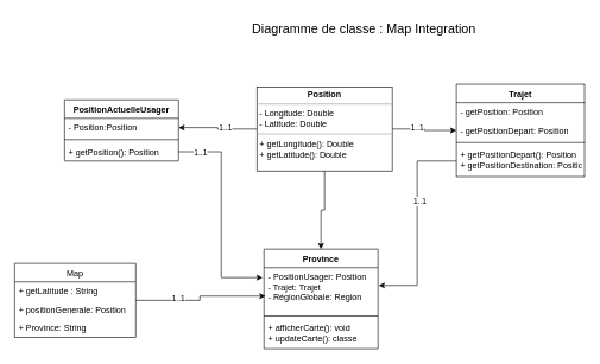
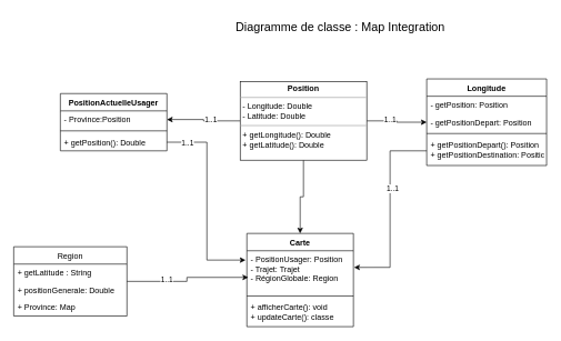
  <mxCell id="0" />
  <mxCell id="1" parent="0" />
  <mxCell id="2" value="PositionActuelleUsager" style="swimlane;fontStyle=1;align=center;verticalAlign=top;childLayout=stackLayout;horizontal=1;startSize=26;horizontalStack=0;resizeParent=1;resizeParentMax=0;resizeLast=0;collapsible=1;marginBottom=0;gradientColor=none;" vertex="1" parent="1"><mxGeometry x="90" y="140" width="160" height="86" as="geometry"><mxRectangle x="60" y="130" width="180" height="30" as="alternateBounds" /></mxGeometry></mxCell>
- <mxCell id="3" value="- Position:Position" style="text;strokeColor=none;fillColor=none;align=left;verticalAlign=top;spacingLeft=4;spacingRight=4;overflow=hidden;rotatable=0;points=[[0,0.5],[1,0.5]];portConstraint=eastwest;" vertex="1" parent="2"><mxGeometry y="26" width="160" height="26" as="geometry" /></mxCell>
+ <mxCell id="3" value="- Province:Position" style="text;strokeColor=none;fillColor=none;align=left;verticalAlign=top;spacingLeft=4;spacingRight=4;overflow=hidden;rotatable=0;points=[[0,0.5],[1,0.5]];portConstraint=eastwest;" vertex="1" parent="2"><mxGeometry y="26" width="160" height="26" as="geometry" /></mxCell>
  <mxCell id="4" value="" style="line;strokeWidth=1;fillColor=none;align=left;verticalAlign=middle;spacingTop=-1;spacingLeft=3;spacingRight=3;rotatable=0;labelPosition=right;points=[];portConstraint=eastwest;strokeColor=inherit;" vertex="1" parent="2"><mxGeometry y="52" width="160" height="8" as="geometry" /></mxCell>
- <mxCell id="5" value="+ getPosition(): Position" style="text;strokeColor=none;fillColor=none;align=left;verticalAlign=top;spacingLeft=4;spacingRight=4;overflow=hidden;rotatable=0;points=[[0,0.5],[1,0.5]];portConstraint=eastwest;" vertex="1" parent="2"><mxGeometry y="60" width="160" height="26" as="geometry" /></mxCell>
+ <mxCell id="5" value="+ getPosition(): Double" style="text;strokeColor=none;fillColor=none;align=left;verticalAlign=top;spacingLeft=4;spacingRight=4;overflow=hidden;rotatable=0;points=[[0,0.5],[1,0.5]];portConstraint=eastwest;" vertex="1" parent="2"><mxGeometry y="60" width="160" height="26" as="geometry" /></mxCell>
  <mxCell id="6" style="edgeStyle=orthogonalEdgeStyle;rounded=0;orthogonalLoop=1;jettySize=auto;html=1;exitX=0;exitY=0.5;exitDx=0;exitDy=0;entryX=1;entryY=0.5;entryDx=0;entryDy=0;" edge="1" parent="1" source="11" target="3"><mxGeometry relative="1" as="geometry" /></mxCell>
  <mxCell id="7" value="1..1" style="edgeLabel;html=1;align=center;verticalAlign=middle;resizable=0;points=[];" vertex="1" connectable="0" parent="6"><mxGeometry x="-0.196" y="-2" relative="1" as="geometry"><mxPoint as="offset" /></mxGeometry></mxCell>
  <mxCell id="8" style="edgeStyle=orthogonalEdgeStyle;rounded=0;orthogonalLoop=1;jettySize=auto;html=1;entryX=0;entryY=0.5;entryDx=0;entryDy=0;" edge="1" parent="1" source="11" target="12"><mxGeometry relative="1" as="geometry" /></mxCell>
  <mxCell id="9" value="1..1" style="edgeLabel;html=1;align=center;verticalAlign=middle;resizable=0;points=[];" vertex="1" connectable="0" parent="8"><mxGeometry x="-0.261" y="3" relative="1" as="geometry"><mxPoint as="offset" /></mxGeometry></mxCell>
  <mxCell id="10" style="edgeStyle=orthogonalEdgeStyle;rounded=0;orthogonalLoop=1;jettySize=auto;html=1;exitX=0.5;exitY=1;exitDx=0;exitDy=0;entryX=0.5;entryY=0;entryDx=0;entryDy=0;" edge="1" parent="1" source="11" target="17"><mxGeometry relative="1" as="geometry" /></mxCell>
  <mxCell id="11" value="&lt;p style=&quot;margin:0px;margin-top:4px;text-align:center;&quot;&gt;&lt;b&gt;Position&lt;/b&gt;&lt;br&gt;&lt;/p&gt;&lt;hr size=&quot;1&quot;&gt;&lt;p style=&quot;margin:0px;margin-left:4px;&quot;&gt;- Longitude: Double&lt;br&gt;- Latitude: Double&lt;/p&gt;&lt;hr size=&quot;1&quot;&gt;&lt;p style=&quot;margin:0px;margin-left:4px;&quot;&gt;+ getLongitude(): Double&lt;br&gt;+ getLatitude(): Double&lt;/p&gt;" style="verticalAlign=top;align=left;overflow=fill;fontSize=12;fontFamily=Helvetica;html=1;gradientColor=none;" vertex="1" parent="1"><mxGeometry x="360" y="122" width="190" height="118" as="geometry" /></mxCell>
- <mxCell id="12" value="Trajet" style="swimlane;fontStyle=1;align=center;verticalAlign=top;childLayout=stackLayout;horizontal=1;startSize=26;horizontalStack=0;resizeParent=1;resizeParentMax=0;resizeLast=0;collapsible=1;marginBottom=0;gradientColor=none;" vertex="1" parent="1"><mxGeometry x="640" y="118" width="180" height="130" as="geometry" /></mxCell>
+ <mxCell id="12" value="Longitude" style="swimlane;fontStyle=1;align=center;verticalAlign=top;childLayout=stackLayout;horizontal=1;startSize=26;horizontalStack=0;resizeParent=1;resizeParentMax=0;resizeLast=0;collapsible=1;marginBottom=0;gradientColor=none;" vertex="1" parent="1"><mxGeometry x="640" y="118" width="180" height="130" as="geometry" /></mxCell>
  <mxCell id="13" value="- getPosition: Position" style="text;strokeColor=none;fillColor=none;align=left;verticalAlign=top;spacingLeft=4;spacingRight=4;overflow=hidden;rotatable=0;points=[[0,0.5],[1,0.5]];portConstraint=eastwest;" vertex="1" parent="12"><mxGeometry y="26" width="180" height="26" as="geometry" /></mxCell>
  <mxCell id="14" value="- getPositionDepart: Position" style="text;strokeColor=none;fillColor=none;align=left;verticalAlign=top;spacingLeft=4;spacingRight=4;overflow=hidden;rotatable=0;points=[[0,0.5],[1,0.5]];portConstraint=eastwest;" vertex="1" parent="12"><mxGeometry y="52" width="180" height="26" as="geometry" /></mxCell>
  <mxCell id="15" value="" style="line;strokeWidth=1;fillColor=none;align=left;verticalAlign=middle;spacingTop=-1;spacingLeft=3;spacingRight=3;rotatable=0;labelPosition=right;points=[];portConstraint=eastwest;strokeColor=inherit;" vertex="1" parent="12"><mxGeometry y="78" width="180" height="8" as="geometry" /></mxCell>
  <mxCell id="16" value="+ getPositionDepart(): Position&#10;+ getPositionDestination: Position" style="text;strokeColor=none;fillColor=none;align=left;verticalAlign=top;spacingLeft=4;spacingRight=4;overflow=hidden;rotatable=0;points=[[0,0.5],[1,0.5]];portConstraint=eastwest;" vertex="1" parent="12"><mxGeometry y="86" width="180" height="44" as="geometry" /></mxCell>
- <mxCell id="17" value="Province" style="swimlane;fontStyle=1;align=center;verticalAlign=top;childLayout=stackLayout;horizontal=1;startSize=26;horizontalStack=0;resizeParent=1;resizeParentMax=0;resizeLast=0;collapsible=1;marginBottom=0;gradientColor=none;" vertex="1" parent="1"><mxGeometry x="370" y="350" width="160" height="140" as="geometry" /></mxCell>
+ <mxCell id="17" value="Carte" style="swimlane;fontStyle=1;align=center;verticalAlign=top;childLayout=stackLayout;horizontal=1;startSize=26;horizontalStack=0;resizeParent=1;resizeParentMax=0;resizeLast=0;collapsible=1;marginBottom=0;gradientColor=none;" vertex="1" parent="1"><mxGeometry x="370" y="350" width="160" height="140" as="geometry" /></mxCell>
  <mxCell id="18" value="- PositionUsager: Position&#10;- Trajet: Trajet&#10;- RégionGlobale: Region&#10;" style="text;strokeColor=none;fillColor=none;align=left;verticalAlign=top;spacingLeft=4;spacingRight=4;overflow=hidden;rotatable=0;points=[[0,0.5],[1,0.5]];portConstraint=eastwest;" vertex="1" parent="17"><mxGeometry y="26" width="160" height="64" as="geometry" /></mxCell>
  <mxCell id="19" value="" style="line;strokeWidth=1;fillColor=none;align=left;verticalAlign=middle;spacingTop=-1;spacingLeft=3;spacingRight=3;rotatable=0;labelPosition=right;points=[];portConstraint=eastwest;strokeColor=inherit;" vertex="1" parent="17"><mxGeometry y="90" width="160" height="8" as="geometry" /></mxCell>
  <mxCell id="20" value="+ afficherCarte(): void&#10;+ updateCarte(): classe&#10;" style="text;strokeColor=none;fillColor=none;align=left;verticalAlign=top;spacingLeft=4;spacingRight=4;overflow=hidden;rotatable=0;points=[[0,0.5],[1,0.5]];portConstraint=eastwest;" vertex="1" parent="17"><mxGeometry y="98" width="160" height="42" as="geometry" /></mxCell>
  <mxCell id="21" style="edgeStyle=orthogonalEdgeStyle;rounded=0;orthogonalLoop=1;jettySize=auto;html=1;entryX=0.013;entryY=0.625;entryDx=0;entryDy=0;entryPerimeter=0;" edge="1" parent="1" source="23" target="18"><mxGeometry relative="1" as="geometry" /></mxCell>
  <mxCell id="22" value="1..1" style="edgeLabel;html=1;align=center;verticalAlign=middle;resizable=0;points=[];" vertex="1" connectable="0" parent="21"><mxGeometry x="-0.373" y="4" relative="1" as="geometry"><mxPoint as="offset" /></mxGeometry></mxCell>
- <mxCell id="23" value="Map" style="swimlane;fontStyle=0;childLayout=stackLayout;horizontal=1;startSize=26;fillColor=none;horizontalStack=0;resizeParent=1;resizeParentMax=0;resizeLast=0;collapsible=1;marginBottom=0;" vertex="1" parent="1"><mxGeometry x="20" y="370" width="170" height="104" as="geometry" /></mxCell>
+ <mxCell id="23" value="Region" style="swimlane;fontStyle=0;childLayout=stackLayout;horizontal=1;startSize=26;fillColor=none;horizontalStack=0;resizeParent=1;resizeParentMax=0;resizeLast=0;collapsible=1;marginBottom=0;" vertex="1" parent="1"><mxGeometry x="20" y="370" width="170" height="104" as="geometry" /></mxCell>
  <mxCell id="24" value="+ getLatitude : String" style="text;strokeColor=none;fillColor=none;align=left;verticalAlign=top;spacingLeft=4;spacingRight=4;overflow=hidden;rotatable=0;points=[[0,0.5],[1,0.5]];portConstraint=eastwest;" vertex="1" parent="23"><mxGeometry y="26" width="170" height="26" as="geometry" /></mxCell>
- <mxCell id="25" value="+ positionGenerale: Position" style="text;strokeColor=none;fillColor=none;align=left;verticalAlign=top;spacingLeft=4;spacingRight=4;overflow=hidden;rotatable=0;points=[[0,0.5],[1,0.5]];portConstraint=eastwest;" vertex="1" parent="23"><mxGeometry y="52" width="170" height="26" as="geometry" /></mxCell>
- <mxCell id="26" value="+ Province: String" style="text;strokeColor=none;fillColor=none;align=left;verticalAlign=top;spacingLeft=4;spacingRight=4;overflow=hidden;rotatable=0;points=[[0,0.5],[1,0.5]];portConstraint=eastwest;" vertex="1" parent="23"><mxGeometry y="78" width="170" height="26" as="geometry" /></mxCell>
+ <mxCell id="25" value="+ positionGenerale: Double" style="text;strokeColor=none;fillColor=none;align=left;verticalAlign=top;spacingLeft=4;spacingRight=4;overflow=hidden;rotatable=0;points=[[0,0.5],[1,0.5]];portConstraint=eastwest;" vertex="1" parent="23"><mxGeometry y="52" width="170" height="26" as="geometry" /></mxCell>
+ <mxCell id="26" value="+ Province: Map" style="text;strokeColor=none;fillColor=none;align=left;verticalAlign=top;spacingLeft=4;spacingRight=4;overflow=hidden;rotatable=0;points=[[0,0.5],[1,0.5]];portConstraint=eastwest;" vertex="1" parent="23"><mxGeometry y="78" width="170" height="26" as="geometry" /></mxCell>
  <mxCell id="27" style="edgeStyle=orthogonalEdgeStyle;rounded=0;orthogonalLoop=1;jettySize=auto;html=1;exitX=1;exitY=0.5;exitDx=0;exitDy=0;entryX=-0.012;entryY=0.219;entryDx=0;entryDy=0;entryPerimeter=0;" edge="1" parent="1" source="5" target="18"><mxGeometry relative="1" as="geometry" /></mxCell>
  <mxCell id="28" value="1..1" style="edgeLabel;html=1;align=center;verticalAlign=middle;resizable=0;points=[];" vertex="1" connectable="0" parent="27"><mxGeometry x="-0.681" y="1" relative="1" as="geometry"><mxPoint x="-17" y="1" as="offset" /></mxGeometry></mxCell>
  <mxCell id="29" style="edgeStyle=orthogonalEdgeStyle;rounded=0;orthogonalLoop=1;jettySize=auto;html=1;entryX=1.006;entryY=0.391;entryDx=0;entryDy=0;entryPerimeter=0;" edge="1" parent="1" source="16" target="18"><mxGeometry relative="1" as="geometry" /></mxCell>
  <mxCell id="30" value="1..1" style="edgeLabel;html=1;align=center;verticalAlign=middle;resizable=0;points=[];" vertex="1" connectable="0" parent="29"><mxGeometry x="-0.218" y="3" relative="1" as="geometry"><mxPoint as="offset" /></mxGeometry></mxCell>
  <mxCell id="31" value="&lt;font style=&quot;font-size: 18px;&quot;&gt;Diagramme de classe : Map Integration&lt;/font&gt;" style="text;html=1;align=center;verticalAlign=middle;resizable=0;points=[];autosize=1;strokeColor=none;fillColor=none;" vertex="1" parent="1"><mxGeometry x="340" y="20" width="340" height="40" as="geometry" /></mxCell>
